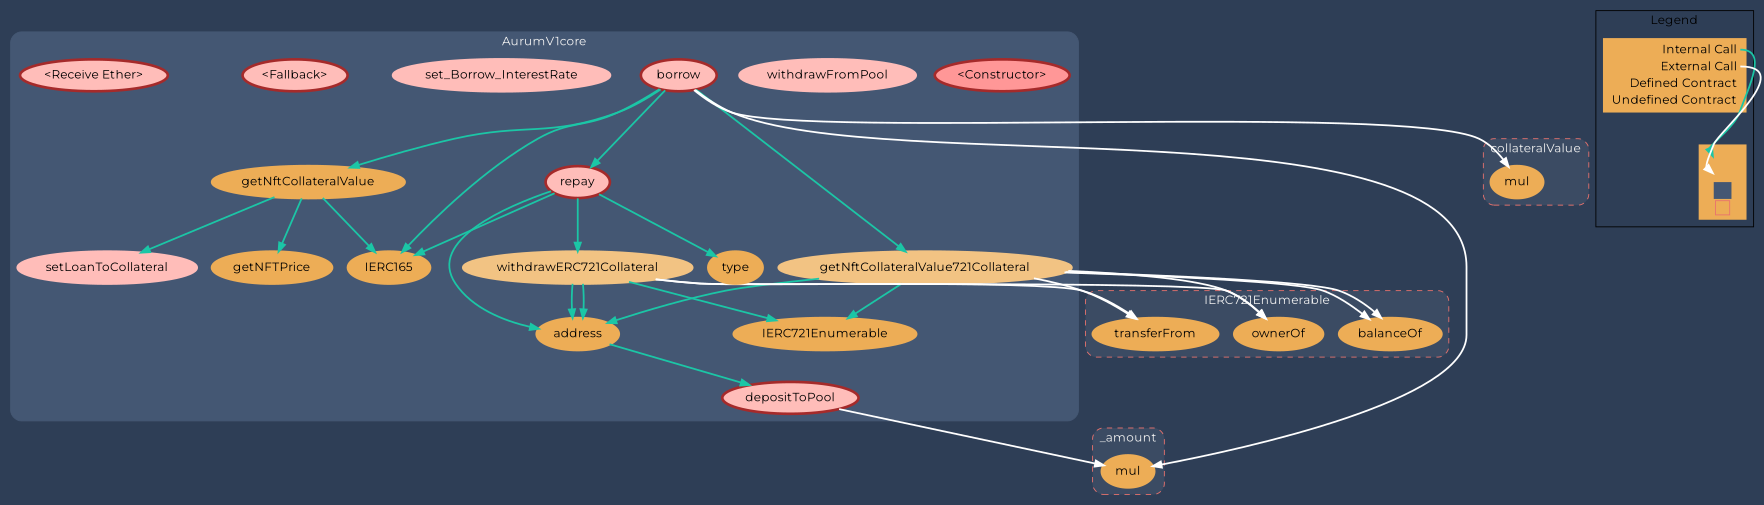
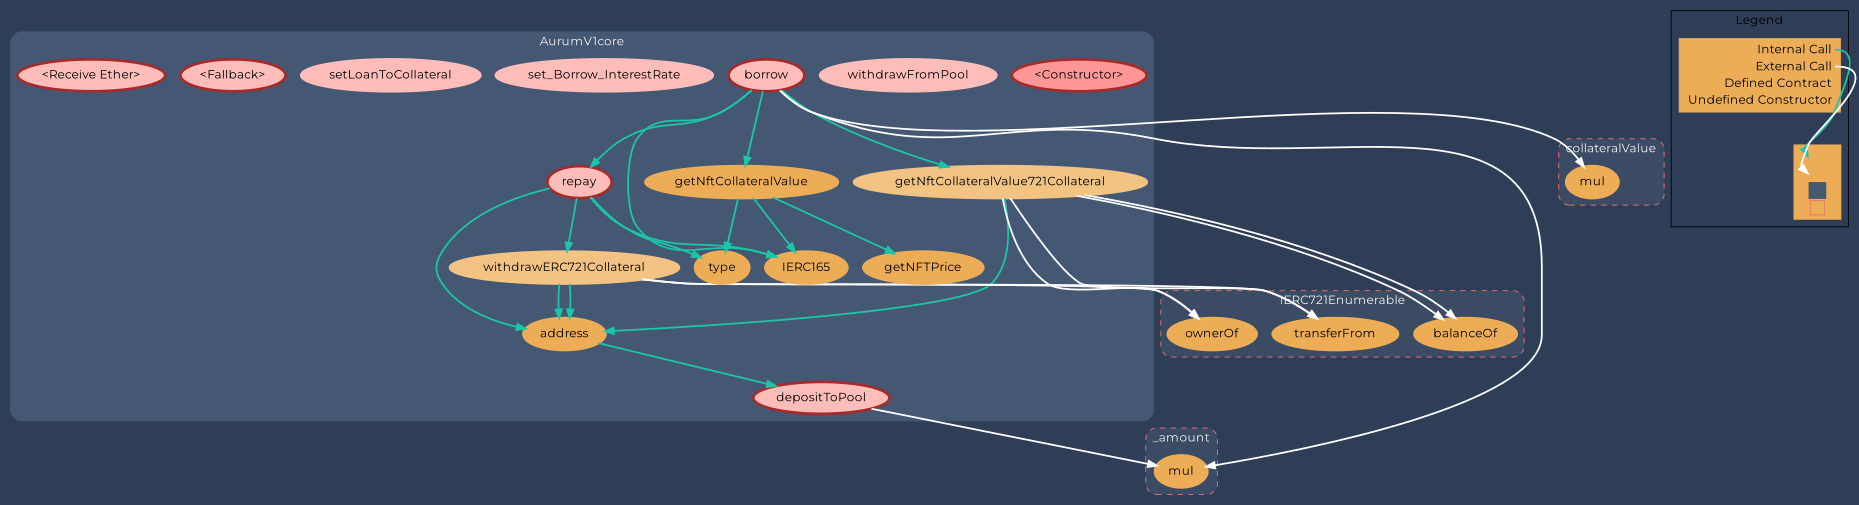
  digraph {
    bgcolor="#2e3e56"
    compound=true
    fontname=Montserrat
    rankdir=TB
    node [color="#edad56" fillcolor="#edad56" fontname=Montserrat penwidth=3 style=filled]
    edge [color="#1bc6a6" fontname=Montserrat penwidth=2]
    n1 [color=brown fillcolor="#FF9797" label="<Constructor>"]
    n2 [color=brown fillcolor="#ffbdb9" label=depositToPool]
    n3 [color="#ffbdb9" fillcolor="#ffbdb9" label=withdrawFromPool]
    n4 [color="#f2c383" fillcolor="#f2c383" label=getNftCollateralValue721Collateral]
    n5 [color="#f2c383" fillcolor="#f2c383" label=withdrawERC721Collateral]
    n6 [color=brown fillcolor="#ffbdb9" label=borrow]
    n7 [color=brown fillcolor="#ffbdb9" label=repay]
    n8 [label=getNftCollateralValue]
    n9 [label=getNFTPrice]
    n10 [color="#ffbdb9" fillcolor="#ffbdb9" label=set_Borrow_InterestRate]
    n11 [color="#ffbdb9" fillcolor="#ffbdb9" label=setLoanToCollateral]
    n12 [color=brown fillcolor="#ffbdb9" label="<Fallback>"]
    n13 [color=brown fillcolor="#ffbdb9" label="<Receive Ether>"]
    n14 [label=address]
-   n15 [label=IERC721Enumerable]
    n16 [label=IERC165]
    n17 [label=type]
    n18 [label=mul]
    n19 [label=balanceOf]
    n20 [label=ownerOf]
    n21 [label=transferFrom]
    n22 [label=mul]
-   n23 [label=<<table border="0" cellpadding="2" cellspacing="0" cellborder="0">   <tr><td align="right" port="i1">Internal Call</td></tr>   <tr><td align="right" port="i2">External Call</td></tr>   <tr><td align="right" port="i3">Defined Contract</td></tr>   <tr><td align="right" port="i4">Undefined Contract</td></tr>   </table>> shape=plaintext]
+   n23 [label=<<table border="0" cellpadding="2" cellspacing="0" cellborder="0">   <tr><td align="right" port="i1">Internal Call</td></tr>   <tr><td align="right" port="i2">External Call</td></tr>   <tr><td align="right" port="i3">Defined Contract</td></tr>   <tr><td align="right" port="i4">Undefined Constructor</td></tr>   </table>> shape=plaintext]
    n24 [label=<<table border="0" cellpadding="2" cellspacing="0" cellborder="0">   <tr><td port="i1">&nbsp;&nbsp;&nbsp;</td></tr>   <tr><td port="i2">&nbsp;&nbsp;&nbsp;</td></tr>   <tr><td port="i3" bgcolor="#445773">&nbsp;&nbsp;&nbsp;</td></tr>   <tr><td port="i4">     <table border="1" cellborder="0" cellspacing="0" cellpadding="7" color="#e8726d">       <tr>        <td></td>       </tr>      </table>   </td></tr>   </table>> shape=plaintext]
    subgraph cluster_1 {
      bgcolor="#445773"
      color="#445773"
      fontcolor="#f0f0f0"
      label=AurumV1core
      style=rounded
      n1
      n2
      n3
      n4
      n5
      n6
      n7
      n8
      n9
      n10
      n11
      n12
      n13
      n14
-     n15
      n16
      n17
    }
    subgraph cluster_2 {
      bgcolor="#3b4b63"
      color="#e8726d"
      fontcolor="#f0f0f0"
      label=_amount
      style="rounded,dashed"
      n18
    }
    subgraph cluster_3 {
      bgcolor="#3b4b63"
      color="#e8726d"
      fontcolor="#f0f0f0"
      label=IERC721Enumerable
      style="rounded,dashed"
      n19
      n20
      n21
    }
    subgraph cluster_4 {
      bgcolor="#3b4b63"
      color="#e8726d"
      fontcolor="#f0f0f0"
      label=collateralValue
      style="rounded,dashed"
      n22
    }
    subgraph cluster_5 {
      label=Legend
      n23
      n24
    }
    n2 -> n18 [color=white]
    n4 -> n14
-   n4 -> n15
    n4 -> n19 [color=white]
    n4 -> n19 [color=white]
    n4 -> n20 [color=white]
    n4 -> n21 [color=white]
    n5 -> n14
    n5 -> n14
-   n5 -> n15
    n5 -> n20 [color=white]
    n5 -> n21 [color=white]
    n6 -> n4
    n6 -> n7
    n6 -> n8
    n6 -> n16
    n6 -> n18 [color=white]
    n6 -> n22 [color=white]
    n7 -> n5
    n7 -> n14
    n7 -> n16
    n7 -> n17
    n8 -> n9
    n8 -> n16
-   n8 -> n11
+   n8 -> n17
    n14 -> n2
    n23 -> n24 [headport="i1:w" tailport="i1:e"]
    n23 -> n24 [color=white headport="i2:w" tailport="i2:e"]
  }
